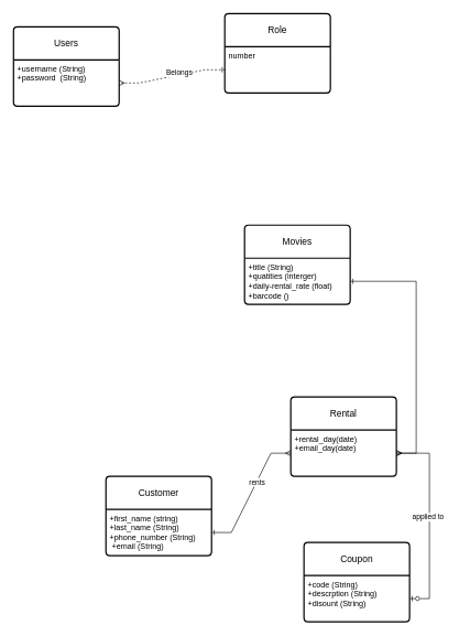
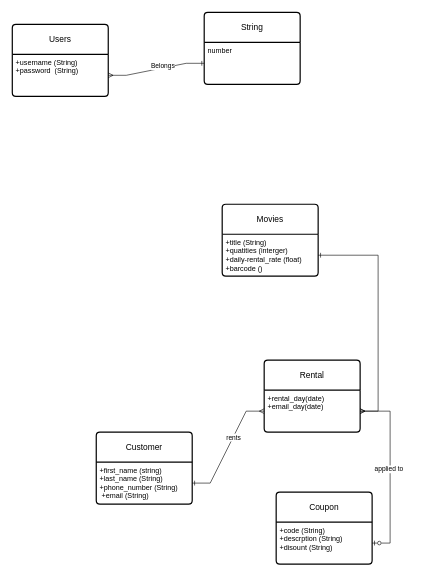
  <mxCell id="0" />
  <mxCell id="1" parent="0" />
  <mxCell id="2" value="Users" style="swimlane;childLayout=stackLayout;horizontal=1;startSize=50;horizontalStack=0;rounded=1;fontSize=14;fontStyle=0;strokeWidth=2;resizeParent=0;resizeLast=1;shadow=0;dashed=0;align=center;arcSize=4;whiteSpace=wrap;html=1;" vertex="1" parent="1"><mxGeometry x="20" y="40" width="160" height="120" as="geometry" /></mxCell>
  <mxCell id="3" value="+username (String)&lt;div&gt;+password&amp;nbsp; (String)&lt;/div&gt;" style="align=left;strokeColor=none;fillColor=none;spacingLeft=4;spacingRight=4;fontSize=12;verticalAlign=top;resizable=0;rotatable=0;part=1;html=1;whiteSpace=wrap;" vertex="1" parent="2"><mxGeometry y="50" width="160" height="70" as="geometry" /></mxCell>
  <mxCell id="4" value="Movies" style="swimlane;childLayout=stackLayout;horizontal=1;startSize=50;horizontalStack=0;rounded=1;fontSize=14;fontStyle=0;strokeWidth=2;resizeParent=0;resizeLast=1;shadow=0;dashed=0;align=center;arcSize=4;whiteSpace=wrap;html=1;" vertex="1" parent="1"><mxGeometry x="370" y="340" width="160" height="120" as="geometry" /></mxCell>
  <mxCell id="5" value="+title (String)&lt;div&gt;+quatities (interger)&lt;/div&gt;&lt;div&gt;+daily-rental_rate (float)&lt;/div&gt;&lt;div&gt;+barcode ()&lt;/div&gt;" style="align=left;strokeColor=none;fillColor=none;spacingLeft=4;spacingRight=4;fontSize=12;verticalAlign=top;resizable=0;rotatable=0;part=1;html=1;whiteSpace=wrap;" vertex="1" parent="4"><mxGeometry y="50" width="160" height="70" as="geometry" /></mxCell>
  <mxCell id="6" value="Customer" style="swimlane;childLayout=stackLayout;horizontal=1;startSize=50;horizontalStack=0;rounded=1;fontSize=14;fontStyle=0;strokeWidth=2;resizeParent=0;resizeLast=1;shadow=0;dashed=0;align=center;arcSize=4;whiteSpace=wrap;html=1;" vertex="1" parent="1"><mxGeometry x="160" y="720" width="160" height="120" as="geometry" /></mxCell>
  <mxCell id="7" value="+first_name (string)&lt;div&gt;+last_name (String)&lt;br&gt;&lt;div&gt;+phone_number (String)&lt;/div&gt;&lt;div&gt;&amp;nbsp;+email (String)&lt;/div&gt;&lt;/div&gt;" style="align=left;strokeColor=none;fillColor=none;spacingLeft=4;spacingRight=4;fontSize=12;verticalAlign=top;resizable=0;rotatable=0;part=1;html=1;whiteSpace=wrap;" vertex="1" parent="6"><mxGeometry y="50" width="160" height="70" as="geometry" /></mxCell>
  <mxCell id="8" value="" style="edgeStyle=entityRelationEdgeStyle;fontSize=12;html=1;endArrow=ERmany;startArrow=ERone;rounded=0;startFill=0;" edge="1" parent="1" source="7" target="13"><mxGeometry width="100" height="100" relative="1" as="geometry"><mxPoint x="330" y="700" as="sourcePoint" /><mxPoint x="430" y="600" as="targetPoint" /><Array as="points"><mxPoint x="440" y="670" /><mxPoint x="370" y="600" /></Array></mxGeometry></mxCell>
  <mxCell id="9" value="rents" style="edgeLabel;html=1;align=center;verticalAlign=middle;resizable=0;points=[];" vertex="1" connectable="0" parent="8"><mxGeometry x="0.189" relative="1" as="geometry"><mxPoint as="offset" /></mxGeometry></mxCell>
- <mxCell id="10" value="" style="edgeStyle=entityRelationEdgeStyle;fontSize=12;html=1;endArrow=ERmany;startArrow=ERone;rounded=0;endFill=0;startFill=0;dashed=1;" edge="1" parent="1" source="20" target="3"><mxGeometry width="100" height="100" relative="1" as="geometry"><mxPoint x="260" y="340" as="sourcePoint" /><mxPoint x="360" y="240" as="targetPoint" /></mxGeometry></mxCell>
+ <mxCell id="10" value="" style="edgeStyle=entityRelationEdgeStyle;fontSize=12;html=1;endArrow=ERmany;startArrow=ERone;rounded=0;endFill=0;startFill=0;" edge="1" parent="1" source="20" target="3"><mxGeometry width="100" height="100" relative="1" as="geometry"><mxPoint x="260" y="340" as="sourcePoint" /><mxPoint x="360" y="240" as="targetPoint" /></mxGeometry></mxCell>
  <mxCell id="11" value="Belongs" style="edgeLabel;html=1;align=center;verticalAlign=middle;resizable=0;points=[];" vertex="1" connectable="0" parent="10"><mxGeometry x="-0.138" y="-3" relative="1" as="geometry"><mxPoint as="offset" /></mxGeometry></mxCell>
  <mxCell id="12" value="Rental" style="swimlane;childLayout=stackLayout;horizontal=1;startSize=50;horizontalStack=0;rounded=1;fontSize=14;fontStyle=0;strokeWidth=2;resizeParent=0;resizeLast=1;shadow=0;dashed=0;align=center;arcSize=4;whiteSpace=wrap;html=1;" vertex="1" parent="1"><mxGeometry x="440" y="600" width="160" height="120" as="geometry" /></mxCell>
  <mxCell id="13" value="&lt;span style=&quot;background-color: transparent; color: light-dark(rgb(0, 0, 0), rgb(255, 255, 255));&quot;&gt;+rental_day(date)&lt;/span&gt;&lt;div&gt;&lt;span style=&quot;background-color: transparent; color: light-dark(rgb(0, 0, 0), rgb(255, 255, 255));&quot;&gt;+email_day(date)&lt;/span&gt;&lt;/div&gt;" style="align=left;strokeColor=none;fillColor=none;spacingLeft=4;spacingRight=4;fontSize=12;verticalAlign=top;resizable=0;rotatable=0;part=1;html=1;whiteSpace=wrap;" vertex="1" parent="12"><mxGeometry y="50" width="160" height="70" as="geometry" /></mxCell>
  <mxCell id="14" value="" style="edgeStyle=entityRelationEdgeStyle;fontSize=12;html=1;endArrow=ERone;startArrow=ERmany;rounded=0;endFill=0;" edge="1" parent="1" source="13" target="5"><mxGeometry width="100" height="100" relative="1" as="geometry"><mxPoint x="480" y="570" as="sourcePoint" /><mxPoint x="600" y="450" as="targetPoint" /><Array as="points"><mxPoint x="600" y="435" /><mxPoint x="690" y="505" /><mxPoint x="530" y="365" /></Array></mxGeometry></mxCell>
  <mxCell id="15" value="Coupon" style="swimlane;childLayout=stackLayout;horizontal=1;startSize=50;horizontalStack=0;rounded=1;fontSize=14;fontStyle=0;strokeWidth=2;resizeParent=0;resizeLast=1;shadow=0;dashed=0;align=center;arcSize=4;whiteSpace=wrap;html=1;" vertex="1" parent="1"><mxGeometry x="460" y="820" width="160" height="120" as="geometry" /></mxCell>
  <mxCell id="16" value="+code (String)&lt;div&gt;+descrption (String)&lt;/div&gt;&lt;div&gt;+disount (String)&lt;/div&gt;" style="align=left;strokeColor=none;fillColor=none;spacingLeft=4;spacingRight=4;fontSize=12;verticalAlign=top;resizable=0;rotatable=0;part=1;html=1;whiteSpace=wrap;" vertex="1" parent="15"><mxGeometry y="50" width="160" height="70" as="geometry" /></mxCell>
  <mxCell id="17" value="" style="edgeStyle=entityRelationEdgeStyle;fontSize=12;html=1;endArrow=ERmany;startArrow=ERzeroToOne;rounded=0;startFill=0;" edge="1" parent="1" source="16" target="13"><mxGeometry width="100" height="100" relative="1" as="geometry"><mxPoint x="530" y="1040" as="sourcePoint" /><mxPoint x="630" y="940" as="targetPoint" /></mxGeometry></mxCell>
  <mxCell id="18" value="applied to" style="edgeLabel;html=1;align=center;verticalAlign=middle;resizable=0;points=[];" vertex="1" connectable="0" parent="17"><mxGeometry x="0.027" y="3" relative="1" as="geometry"><mxPoint as="offset" /></mxGeometry></mxCell>
- <mxCell id="19" value="Role" style="swimlane;childLayout=stackLayout;horizontal=1;startSize=50;horizontalStack=0;rounded=1;fontSize=14;fontStyle=0;strokeWidth=2;resizeParent=0;resizeLast=1;shadow=0;dashed=0;align=center;arcSize=4;whiteSpace=wrap;html=1;" vertex="1" parent="1"><mxGeometry x="340" y="20" width="160" height="120" as="geometry" /></mxCell>
+ <mxCell id="19" value="String" style="swimlane;childLayout=stackLayout;horizontal=1;startSize=50;horizontalStack=0;rounded=1;fontSize=14;fontStyle=0;strokeWidth=2;resizeParent=0;resizeLast=1;shadow=0;dashed=0;align=center;arcSize=4;whiteSpace=wrap;html=1;" vertex="1" parent="1"><mxGeometry x="340" y="20" width="160" height="120" as="geometry" /></mxCell>
  <mxCell id="20" value="number" style="align=left;strokeColor=none;fillColor=none;spacingLeft=4;spacingRight=4;fontSize=12;verticalAlign=top;resizable=0;rotatable=0;part=1;html=1;whiteSpace=wrap;" vertex="1" parent="19"><mxGeometry y="50" width="160" height="70" as="geometry" /></mxCell>
